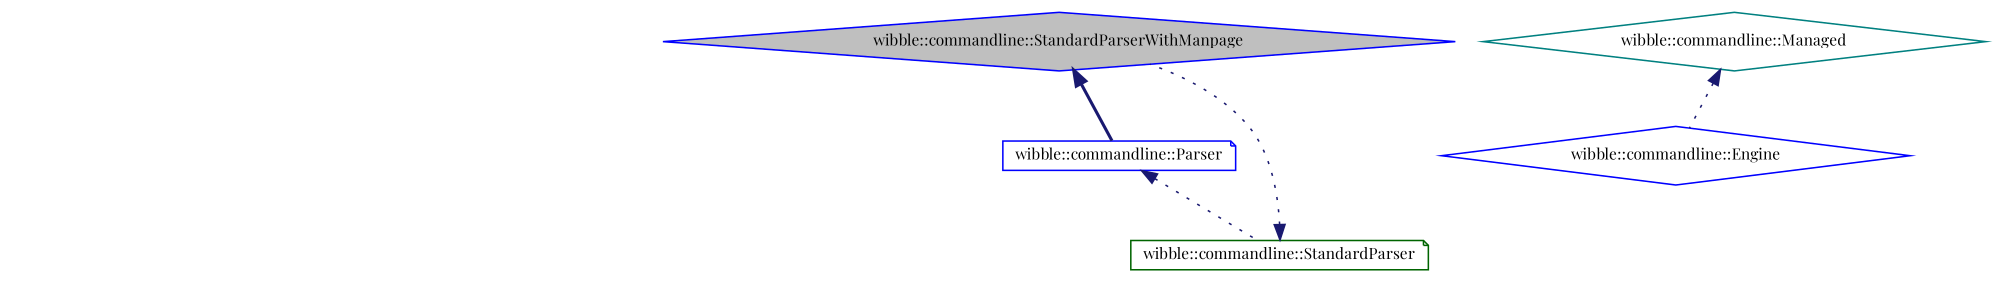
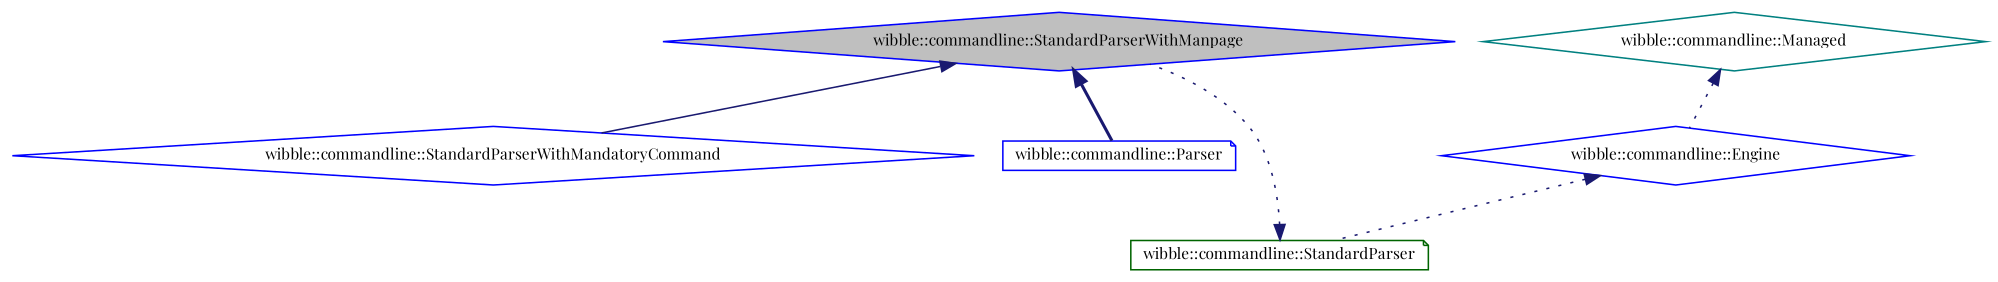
  digraph {
    fontname="Playfair Display"
    node [color=blue fillcolor=white fontname="Playfair Display" fontsize=10 shape=diamond style=filled]
    edge [color=midnightblue dir=back fontname="Playfair Display" fontsize=10 labelfontname=Helvetica labelfontsize=10 style=dotted]
    n1 [fillcolor=grey75 fontcolor=black height=0.2 label="wibble::commandline::StandardParserWithManpage" width=0.4]
+   n2 [height=0.2 label="wibble::commandline::StandardParserWithMandatoryCommand" width=0.4]
    n3 [height=0.2 label="wibble::commandline::Parser" shape=note width=0.4]
    n4 [color=darkgreen height=0.2 label="wibble::commandline::StandardParser" shape=note width=0.4]
    n5 [height=0.2 label="wibble::commandline::Engine" width=0.4]
    n6 [color=teal height=0.2 label="wibble::commandline::Managed" width=0.4]
+   n1 -> n2 [style=solid]
    n1 -> n3 [style=bold]
-   n3 -> n4
+   n5 -> n4
    n4 -> n1
    n6 -> n5
  }
